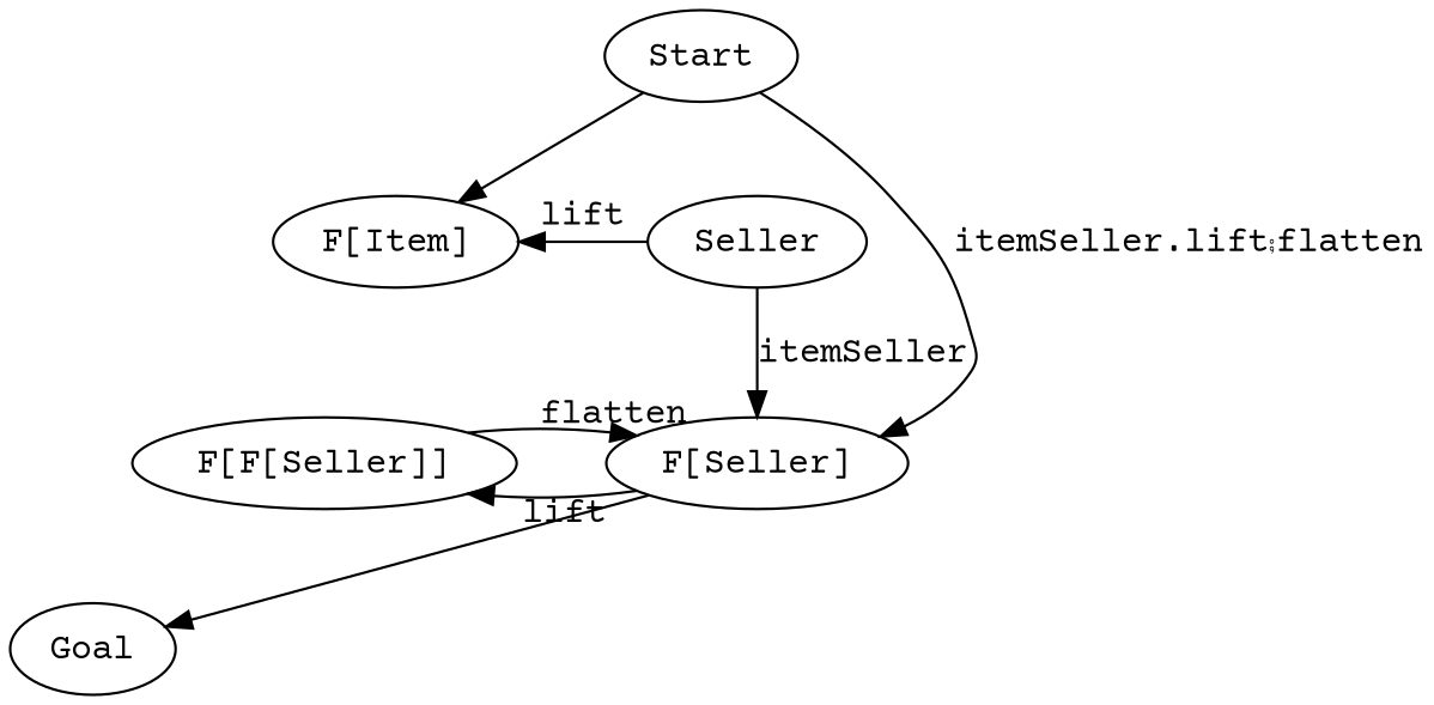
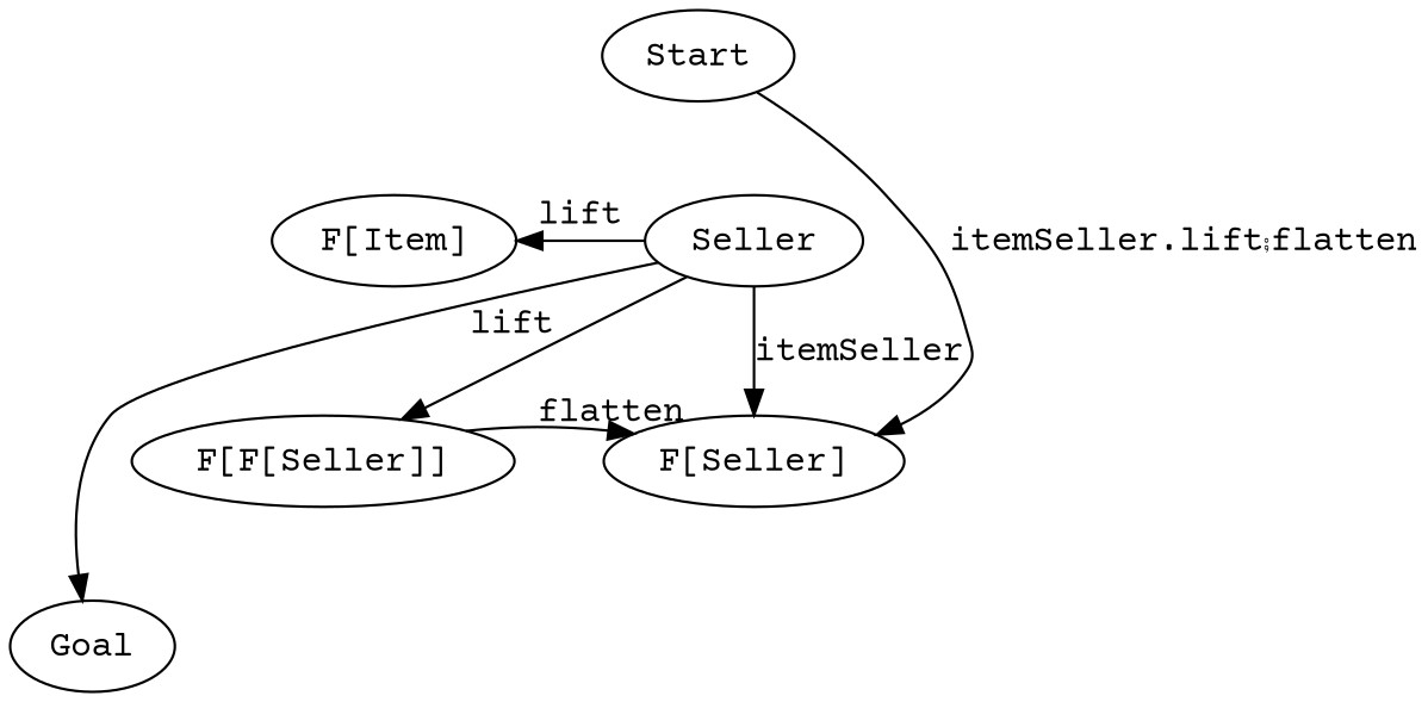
  digraph {
    fontname="Courier Prime"
    node [fontname="Courier Prime"]
    edge [fontname="Courier Prime"]
    n1 [group=upper label="F[Item]"]
    n2 [group=lower label=Seller]
    n3 [group=upper label="F[F[Seller]]"]
    n4 [group=lower label="F[Seller]"]
    Goal
    Start
    subgraph sub_1 {
      rank=same
      n1
      n2
    }
    subgraph sub_2 {
      rank=same
      n3
      n4
    }
    n1 -> n2 [dir=back label=lift]
    n2 -> n4 [label=itemSeller]
-   n3 -> n4 [dir=back xlabel=lift]
+   n3 -> n2 [dir=back xlabel=lift]
    n3 -> n4 [xlabel=flatten]
-   n4 -> Goal
-   Start -> n1
+   n2 -> Goal
    Start -> n4 [label="itemSeller.lift⨾flatten"]
  }
